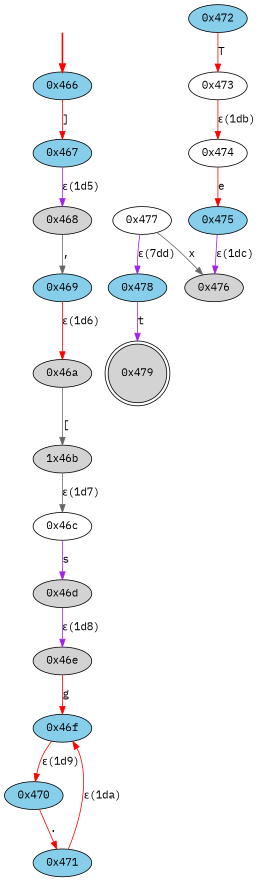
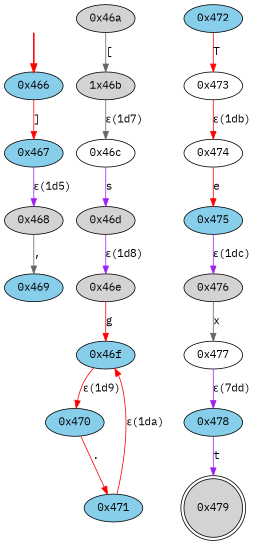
  digraph {
    fontname="IBM Plex Mono"
    node [fontname="IBM Plex Mono" style=filled fillcolor=skyblue]
    edge [color=red fontname="IBM Plex Mono"]
    fake [style=invisible fillcolor=""]
    "0x466" [root=true]
    "0x467"
    "0x468" [fillcolor=lightgrey]
    "0x469"
    "0x46a" [fillcolor=lightgrey]
    n7 [fillcolor=lightgrey label="1x46b"]
    "0x46c" [fillcolor=white]
    "0x46d" [fillcolor=lightgrey]
    "0x46e" [fillcolor=lightgrey]
    "0x46f"
    "0x470"
    "0x471"
    "0x473" [fillcolor=white]
    "0x472"
    "0x474" [fillcolor=white]
    "0x475"
    "0x476" [fillcolor=lightgrey]
    "0x477" [fillcolor=white]
    "0x478"
    "0x479" [fillcolor=lightgrey shape=doublecircle]
    fake -> "0x466" [style=bold]
    "0x466" -> "0x467" [label="]"]
    "0x467" -> "0x468" [color=purple label="ε(1d5)"]
    "0x468" -> "0x469" [color=gray40 label=","]
-   "0x469" -> "0x46a" [label="ε(1d6)"]
    "0x46a" -> n7 [color=gray40 label="["]
    n7 -> "0x46c" [color=gray40 label="ε(1d7)"]
    "0x46c" -> "0x46d" [color=purple label=s]
    "0x46d" -> "0x46e" [color=purple label="ε(1d8)"]
    "0x46e" -> "0x46f" [label=g]
    "0x46f" -> "0x470" [label="ε(1d9)"]
    "0x470" -> "0x471" [label="."]
    "0x471" -> "0x46f" [label="ε(1da)"]
    "0x473" -> "0x474" [label="ε(1db)"]
    "0x472" -> "0x473" [label=T]
    "0x474" -> "0x475" [label=e]
    "0x475" -> "0x476" [color=purple label="ε(1dc)"]
-   "0x477" -> "0x476" [color=gray40 label=x]
+   "0x476" -> "0x477" [color=gray40 label=x]
    "0x477" -> "0x478" [color=purple label="ε(7dd)"]
    "0x478" -> "0x479" [color=purple label=t]
  }
